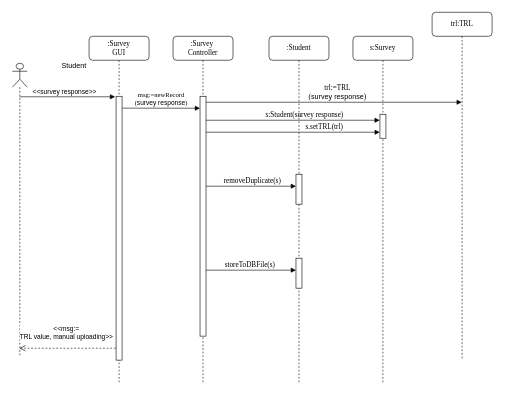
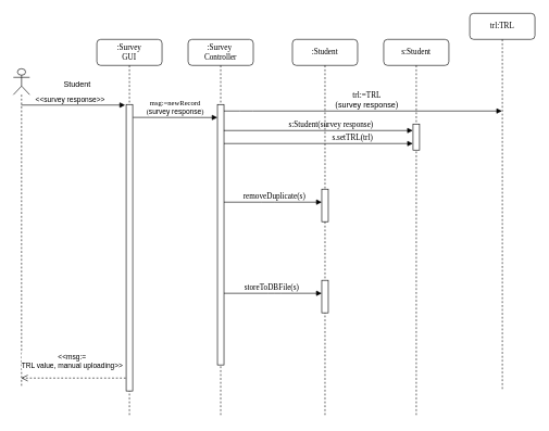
  <mxCell id="0" />
  <mxCell id="1" parent="0" />
  <mxCell id="2" value=":Survey&amp;nbsp;&lt;br&gt;Controller" style="shape=umlLifeline;perimeter=lifelinePerimeter;whiteSpace=wrap;html=1;container=1;collapsible=0;recursiveResize=0;outlineConnect=0;rounded=1;shadow=0;comic=0;labelBackgroundColor=none;strokeWidth=1;fontFamily=Verdana;fontSize=12;align=center;" parent="1" vertex="1"><mxGeometry x="288" y="60" width="100" height="580" as="geometry" /></mxCell>
  <mxCell id="3" value="" style="html=1;points=[];perimeter=orthogonalPerimeter;rounded=0;shadow=0;comic=0;labelBackgroundColor=none;strokeWidth=1;fontFamily=Verdana;fontSize=12;align=center;" parent="2" vertex="1"><mxGeometry x="45" y="100" width="10" height="400" as="geometry" /></mxCell>
  <mxCell id="4" value=":Student" style="shape=umlLifeline;perimeter=lifelinePerimeter;whiteSpace=wrap;html=1;container=1;collapsible=0;recursiveResize=0;outlineConnect=0;rounded=1;shadow=0;comic=0;labelBackgroundColor=none;strokeWidth=1;fontFamily=Verdana;fontSize=12;align=center;" parent="1" vertex="1"><mxGeometry x="448" y="60" width="100" height="580" as="geometry" /></mxCell>
  <mxCell id="5" value="" style="html=1;points=[];perimeter=orthogonalPerimeter;rounded=0;shadow=0;comic=0;labelBackgroundColor=none;strokeWidth=1;fontFamily=Verdana;fontSize=12;align=center;" parent="4" vertex="1"><mxGeometry x="45" y="230" width="10" height="50" as="geometry" /></mxCell>
  <mxCell id="6" value="" style="html=1;points=[];perimeter=orthogonalPerimeter;rounded=0;shadow=0;comic=0;labelBackgroundColor=none;strokeWidth=1;fontFamily=Verdana;fontSize=12;align=center;" parent="4" vertex="1"><mxGeometry x="45" y="370" width="10" height="50" as="geometry" /></mxCell>
- <mxCell id="7" value="s:Survey" style="shape=umlLifeline;perimeter=lifelinePerimeter;whiteSpace=wrap;html=1;container=1;collapsible=0;recursiveResize=0;outlineConnect=0;rounded=1;shadow=0;comic=0;labelBackgroundColor=none;strokeWidth=1;fontFamily=Verdana;fontSize=12;align=center;" parent="1" vertex="1"><mxGeometry x="588" y="60" width="100" height="580" as="geometry" /></mxCell>
+ <mxCell id="7" value="s:Student" style="shape=umlLifeline;perimeter=lifelinePerimeter;whiteSpace=wrap;html=1;container=1;collapsible=0;recursiveResize=0;outlineConnect=0;rounded=1;shadow=0;comic=0;labelBackgroundColor=none;strokeWidth=1;fontFamily=Verdana;fontSize=12;align=center;" parent="1" vertex="1"><mxGeometry x="588" y="60" width="100" height="580" as="geometry" /></mxCell>
  <mxCell id="8" value="" style="html=1;points=[];perimeter=orthogonalPerimeter;rounded=0;shadow=0;comic=0;labelBackgroundColor=none;strokeWidth=1;fontFamily=Verdana;fontSize=12;align=center;" parent="7" vertex="1"><mxGeometry x="45" y="130" width="10" height="40" as="geometry" /></mxCell>
  <mxCell id="9" value=":Survey&lt;br&gt;GUI" style="shape=umlLifeline;perimeter=lifelinePerimeter;whiteSpace=wrap;html=1;container=1;collapsible=0;recursiveResize=0;outlineConnect=0;rounded=1;shadow=0;comic=0;labelBackgroundColor=none;strokeWidth=1;fontFamily=Verdana;fontSize=12;align=center;" parent="1" vertex="1"><mxGeometry x="148" y="60" width="100" height="580" as="geometry" /></mxCell>
  <mxCell id="10" value="" style="html=1;points=[];perimeter=orthogonalPerimeter;rounded=0;shadow=0;comic=0;labelBackgroundColor=none;strokeWidth=1;fontFamily=Verdana;fontSize=12;align=center;" parent="9" vertex="1"><mxGeometry x="45" y="100" width="10" height="440" as="geometry" /></mxCell>
  <mxCell id="11" value="msg:=newRecord&lt;br&gt;(&lt;font face=&quot;helvetica&quot;&gt;&lt;span style=&quot;background-color: rgb(255 , 255 , 255)&quot;&gt;survey response&lt;/span&gt;&lt;/font&gt;)" style="html=1;verticalAlign=bottom;endArrow=block;labelBackgroundColor=none;fontFamily=Verdana;fontSize=11;edgeStyle=elbowEdgeStyle;elbow=vertical;exitX=1.048;exitY=0.045;exitDx=0;exitDy=0;exitPerimeter=0;" parent="1" source="10" target="3" edge="1"><mxGeometry relative="1" as="geometry"><mxPoint x="218" y="170.06" as="sourcePoint" /><mxPoint x="308" y="170.06" as="targetPoint" /><Array as="points"><mxPoint x="218" y="180" /></Array></mxGeometry></mxCell>
  <mxCell id="12" value="removeDuplicate(s)" style="html=1;verticalAlign=bottom;endArrow=block;labelBackgroundColor=none;fontFamily=Verdana;fontSize=12;edgeStyle=elbowEdgeStyle;elbow=vertical;" parent="1" source="3" target="5" edge="1"><mxGeometry x="0.027" relative="1" as="geometry"><mxPoint x="344" y="230" as="sourcePoint" /><mxPoint x="490" y="200" as="targetPoint" /><mxPoint as="offset" /><Array as="points"><mxPoint x="410" y="310" /><mxPoint x="380" y="260" /><mxPoint x="350" y="230" /></Array></mxGeometry></mxCell>
  <mxCell id="13" value="" style="shape=umlLifeline;participant=umlActor;perimeter=lifelinePerimeter;whiteSpace=wrap;html=1;container=1;collapsible=0;recursiveResize=0;verticalAlign=top;spacingTop=36;outlineConnect=0;" parent="1" vertex="1"><mxGeometry x="20" y="105" width="25" height="490" as="geometry" /></mxCell>
- <mxCell id="14" value="Student" style="text;html=1;strokeColor=none;fillColor=none;align=center;verticalAlign=middle;whiteSpace=wrap;rounded=0;" parent="1" vertex="1"><mxGeometry x="108" y="90" width="30" height="40" as="geometry" /></mxCell>
+ <mxCell id="14" value="Student" style="text;html=1;strokeColor=none;fillColor=none;align=center;verticalAlign=middle;whiteSpace=wrap;rounded=0;" parent="1" vertex="1"><mxGeometry x="103" y="110" width="30" height="40" as="geometry" /></mxCell>
  <mxCell id="15" value="&amp;lt;&amp;lt;survey response&amp;gt;&amp;gt;" style="html=1;verticalAlign=bottom;endArrow=block;entryX=-0.159;entryY=0.002;entryDx=0;entryDy=0;entryPerimeter=0;" parent="1" source="13" target="10" edge="1"><mxGeometry x="-0.061" width="80" relative="1" as="geometry"><mxPoint x="103" y="160" as="sourcePoint" /><mxPoint x="163" y="160" as="targetPoint" /><mxPoint as="offset" /></mxGeometry></mxCell>
  <mxCell id="16" value="&amp;lt;&amp;lt;msg:= &lt;br&gt;TRL value, manual uploading&amp;gt;&amp;gt;" style="html=1;verticalAlign=bottom;endArrow=open;dashed=1;endSize=8;exitX=-0.067;exitY=0.955;exitDx=0;exitDy=0;exitPerimeter=0;" parent="1" source="10" target="13" edge="1"><mxGeometry x="0.028" y="-10" relative="1" as="geometry"><mxPoint x="183" y="580" as="sourcePoint" /><mxPoint x="103" y="580" as="targetPoint" /><mxPoint as="offset" /></mxGeometry></mxCell>
  <mxCell id="17" value="storeToDBFile(s)" style="html=1;verticalAlign=bottom;endArrow=block;labelBackgroundColor=none;fontFamily=Verdana;fontSize=12;edgeStyle=elbowEdgeStyle;elbow=vertical;" parent="1" source="3" target="6" edge="1"><mxGeometry x="-0.023" relative="1" as="geometry"><mxPoint x="350.28" y="383.66" as="sourcePoint" /><Array as="points"><mxPoint x="420" y="450" /><mxPoint x="420" y="384" /><mxPoint x="490" y="360" /><mxPoint x="510" y="320" /><mxPoint x="428" y="290" /></Array><mxPoint x="540" y="360" as="targetPoint" /><mxPoint as="offset" /></mxGeometry></mxCell>
  <mxCell id="18" value="trl:TRL" style="shape=umlLifeline;perimeter=lifelinePerimeter;whiteSpace=wrap;html=1;container=1;collapsible=0;recursiveResize=0;outlineConnect=0;rounded=1;shadow=0;comic=0;labelBackgroundColor=none;strokeWidth=1;fontFamily=Verdana;fontSize=12;align=center;" parent="1" vertex="1"><mxGeometry x="720" y="20" width="100" height="580" as="geometry" /></mxCell>
  <mxCell id="19" value="trl:=TRL&lt;br&gt;(&lt;font face=&quot;helvetica&quot;&gt;&lt;span style=&quot;background-color: rgb(255 , 255 , 255)&quot;&gt;survey response&lt;/span&gt;&lt;/font&gt;)" style="html=1;verticalAlign=bottom;endArrow=block;labelBackgroundColor=none;fontFamily=Verdana;fontSize=12;edgeStyle=elbowEdgeStyle;elbow=vertical;" parent="1" source="3" target="18" edge="1"><mxGeometry x="0.027" relative="1" as="geometry"><mxPoint x="370" y="170" as="sourcePoint" /><mxPoint x="520" y="170" as="targetPoint" /><mxPoint as="offset" /><Array as="points"><mxPoint x="377" y="170" /></Array></mxGeometry></mxCell>
  <mxCell id="20" value="s:Student(survey response)" style="html=1;verticalAlign=bottom;endArrow=block;labelBackgroundColor=none;fontFamily=Verdana;fontSize=12;edgeStyle=elbowEdgeStyle;elbow=vertical;entryX=-0.029;entryY=0.251;entryDx=0;entryDy=0;entryPerimeter=0;exitX=0.976;exitY=0.1;exitDx=0;exitDy=0;exitPerimeter=0;" parent="1" source="3" target="8" edge="1"><mxGeometry x="0.132" relative="1" as="geometry"><mxPoint x="342" y="200" as="sourcePoint" /><Array as="points"><mxPoint x="358" y="200" /><mxPoint x="553" y="166.34" /><mxPoint x="573" y="126.34" /><mxPoint x="491" y="96.34" /></Array><mxPoint x="630" y="200" as="targetPoint" /><mxPoint as="offset" /></mxGeometry></mxCell>
  <mxCell id="21" value="s.setTRL(trl)" style="html=1;verticalAlign=bottom;endArrow=block;labelBackgroundColor=none;fontFamily=Verdana;fontSize=12;edgeStyle=elbowEdgeStyle;elbow=vertical;entryX=-0.023;entryY=0.751;entryDx=0;entryDy=0;entryPerimeter=0;" edge="1" parent="1" target="8"><mxGeometry x="1" y="-93" relative="1" as="geometry"><mxPoint x="343" y="220" as="sourcePoint" /><Array as="points"><mxPoint x="365.24" y="220" /><mxPoint x="560.24" y="186.34" /><mxPoint x="580.24" y="146.34" /><mxPoint x="498.24" y="116.34" /></Array><mxPoint x="630" y="220" as="targetPoint" /><mxPoint as="offset" /></mxGeometry></mxCell>
